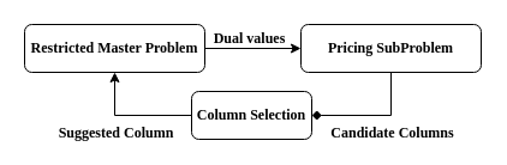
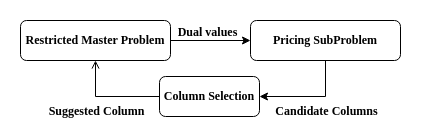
  <mxCell id="0" />
  <mxCell id="1" parent="0" />
  <mxCell id="2" style="edgeStyle=orthogonalEdgeStyle;rounded=0;orthogonalLoop=1;jettySize=auto;html=1;exitX=1;exitY=0.5;exitDx=0;exitDy=0;entryX=0;entryY=0.5;entryDx=0;entryDy=0;fontFamily=Times New Roman;fontStyle=1" edge="1" parent="1" source="4" target="7"><mxGeometry relative="1" as="geometry" /></mxCell>
  <mxCell id="3" value="Dual values" style="edgeLabel;html=1;align=center;verticalAlign=middle;resizable=0;points=[];fontFamily=Times New Roman;fontSize=12;fontStyle=1" vertex="1" connectable="0" parent="2"><mxGeometry x="-0.093" y="1" relative="1" as="geometry"><mxPoint y="-8" as="offset" /></mxGeometry></mxCell>
  <mxCell id="4" value="Restricted Master Problem" style="rounded=1;whiteSpace=wrap;html=1;fontFamily=Times New Roman;fontStyle=1" vertex="1" parent="1"><mxGeometry x="20" y="20" width="150" height="40" as="geometry" /></mxCell>
- <mxCell id="5" style="edgeStyle=orthogonalEdgeStyle;rounded=0;orthogonalLoop=1;jettySize=auto;html=1;exitX=0.5;exitY=1;exitDx=0;exitDy=0;entryX=1;entryY=0.5;entryDx=0;entryDy=0;fontFamily=Times New Roman;fontStyle=1;endArrow=diamond;" edge="1" parent="1" source="7" target="9"><mxGeometry relative="1" as="geometry" /></mxCell>
+ <mxCell id="5" style="edgeStyle=orthogonalEdgeStyle;rounded=0;orthogonalLoop=1;jettySize=auto;html=1;exitX=0.5;exitY=1;exitDx=0;exitDy=0;entryX=1;entryY=0.5;entryDx=0;entryDy=0;fontFamily=Times New Roman;fontStyle=1" edge="1" parent="1" source="7" target="9"><mxGeometry relative="1" as="geometry" /></mxCell>
  <mxCell id="6" value="Candidate Columns" style="edgeLabel;html=1;align=center;verticalAlign=middle;resizable=0;points=[];fontFamily=Times New Roman;fontSize=12;fontStyle=1" vertex="1" connectable="0" parent="5"><mxGeometry x="0.1" y="-2" relative="1" as="geometry"><mxPoint x="20" y="16" as="offset" /></mxGeometry></mxCell>
  <mxCell id="7" value="Pricing SubProblem" style="rounded=1;whiteSpace=wrap;html=1;fontFamily=Times New Roman;fontStyle=1" vertex="1" parent="1"><mxGeometry x="250" y="20" width="150" height="40" as="geometry" /></mxCell>
- <mxCell id="8" style="edgeStyle=orthogonalEdgeStyle;rounded=0;orthogonalLoop=1;jettySize=auto;html=1;exitX=0;exitY=0.5;exitDx=0;exitDy=0;entryX=0.5;entryY=1;entryDx=0;entryDy=0;fontFamily=Times New Roman;fontStyle=1" edge="1" parent="1" source="9" target="4"><mxGeometry relative="1" as="geometry" /></mxCell>
+ <mxCell id="8" style="edgeStyle=orthogonalEdgeStyle;rounded=0;orthogonalLoop=1;jettySize=auto;html=1;exitX=0;exitY=0.5;exitDx=0;exitDy=0;entryX=0.5;entryY=1;entryDx=0;entryDy=0;fontFamily=Times New Roman;fontStyle=1;endArrow=open;" edge="1" parent="1" source="9" target="4"><mxGeometry relative="1" as="geometry" /></mxCell>
  <mxCell id="9" value="Column Selection" style="rounded=1;whiteSpace=wrap;html=1;fontFamily=Times New Roman;fontStyle=1" vertex="1" parent="1"><mxGeometry x="159" y="76" width="100" height="40" as="geometry" /></mxCell>
  <mxCell id="10" value="Suggested Column" style="edgeLabel;html=1;align=center;verticalAlign=middle;resizable=0;points=[];fontFamily=Times New Roman;fontSize=12;fontStyle=1" vertex="1" connectable="0" parent="1"><mxGeometry x="95.003" y="110" as="geometry" /></mxCell>
